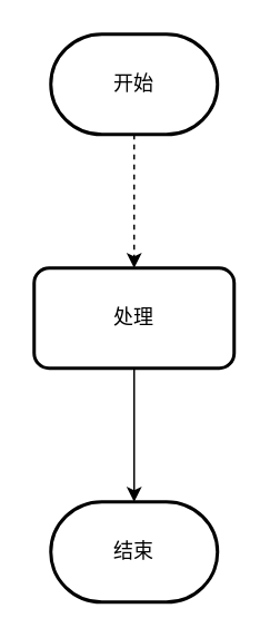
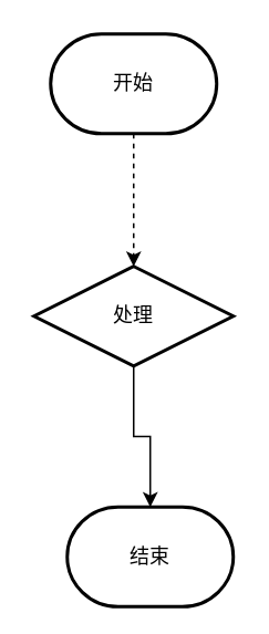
  <mxCell id="0" />
  <mxCell id="1" parent="0" />
  <mxCell id="2" value="" style="edgeStyle=orthogonalEdgeStyle;rounded=0;orthogonalLoop=1;jettySize=auto;html=1;dashed=1;" edge="1" parent="1" source="3" target="5"><mxGeometry relative="1" as="geometry" /></mxCell>
  <mxCell id="3" value="开始" style="strokeWidth=2;html=1;shape=mxgraph.flowchart.terminator;whiteSpace=wrap;" vertex="1" parent="1"><mxGeometry x="30" y="20" width="100" height="60" as="geometry" /></mxCell>
  <mxCell id="4" value="" style="edgeStyle=orthogonalEdgeStyle;rounded=0;orthogonalLoop=1;jettySize=auto;html=1;" edge="1" parent="1" source="5" target="6"><mxGeometry relative="1" as="geometry" /></mxCell>
- <mxCell id="5" value="处理" style="rounded=1;whiteSpace=wrap;html=1;strokeWidth=2;" vertex="1" parent="1"><mxGeometry x="20" y="160" width="120" height="60" as="geometry" /></mxCell>
- <mxCell id="6" value="结束" style="strokeWidth=2;html=1;shape=mxgraph.flowchart.terminator;whiteSpace=wrap;" vertex="1" parent="1"><mxGeometry x="30" y="300" width="100" height="60" as="geometry" /></mxCell>
+ <mxCell id="5" value="处理" style="rhombus;whiteSpace=wrap;html=1;strokeWidth=2;" vertex="1" parent="1"><mxGeometry x="20" y="160" width="120" height="60" as="geometry" /></mxCell>
+ <mxCell id="6" value="结束" style="strokeWidth=2;html=1;shape=mxgraph.flowchart.terminator;whiteSpace=wrap;" vertex="1" parent="1"><mxGeometry x="40" y="305" width="100" height="60" as="geometry" /></mxCell>
